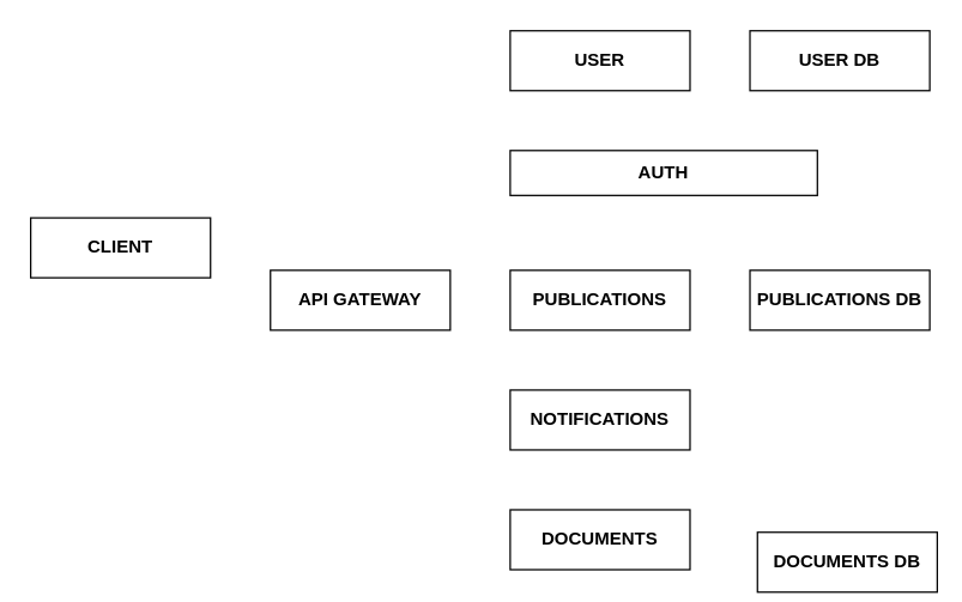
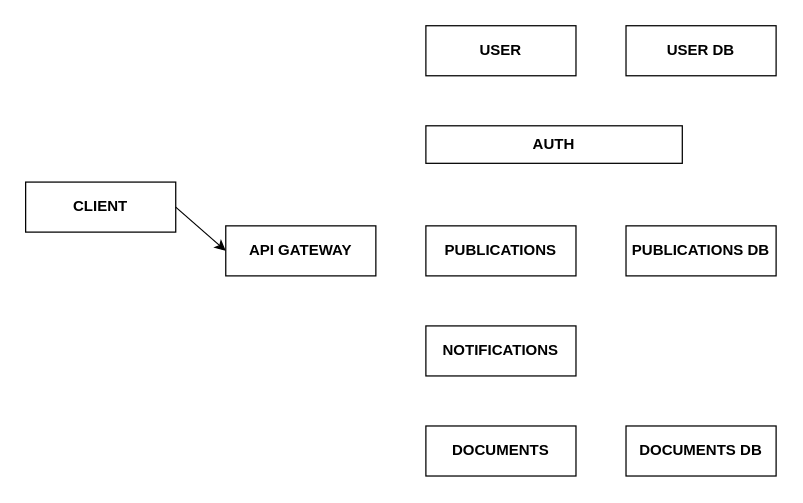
  <mxCell id="0" />
  <mxCell id="1" parent="0" />
  <mxCell id="2" value="&lt;b&gt;CLIENT&lt;/b&gt;" style="rounded=0;whiteSpace=wrap;html=1;" vertex="1" parent="1"><mxGeometry x="20" y="145" width="120" height="40" as="geometry" /></mxCell>
  <mxCell id="3" value="&lt;b&gt;API GATEWAY&lt;/b&gt;" style="rounded=0;whiteSpace=wrap;html=1;" vertex="1" parent="1"><mxGeometry x="180" y="180" width="120" height="40" as="geometry" /></mxCell>
  <mxCell id="4" value="&lt;b&gt;USER&lt;/b&gt;" style="rounded=0;whiteSpace=wrap;html=1;" vertex="1" parent="1"><mxGeometry x="340" y="20" width="120" height="40" as="geometry" /></mxCell>
  <mxCell id="5" value="&lt;b&gt;AUTH&lt;/b&gt;" style="rounded=0;whiteSpace=wrap;html=1;" vertex="1" parent="1"><mxGeometry x="340" y="100" width="205" height="30" as="geometry" /></mxCell>
  <mxCell id="6" value="&lt;b&gt;PUBLICATIONS&lt;/b&gt;" style="rounded=0;whiteSpace=wrap;html=1;" vertex="1" parent="1"><mxGeometry x="340" y="180" width="120" height="40" as="geometry" /></mxCell>
  <mxCell id="7" value="&lt;b&gt;NOTIFICATIONS&lt;/b&gt;" style="rounded=0;whiteSpace=wrap;html=1;" vertex="1" parent="1"><mxGeometry x="340" y="260" width="120" height="40" as="geometry" /></mxCell>
  <mxCell id="8" value="&lt;b&gt;DOCUMENTS&lt;/b&gt;" style="rounded=0;whiteSpace=wrap;html=1;" vertex="1" parent="1"><mxGeometry x="340" y="340" width="120" height="40" as="geometry" /></mxCell>
+ <mxCell id="9" value="" style="endArrow=classic;html=1;rounded=0;exitX=1;exitY=0.5;exitDx=0;exitDy=0;entryX=0;entryY=0.5;entryDx=0;entryDy=0;" edge="1" parent="1" source="2" target="3"><mxGeometry width="50" height="50" relative="1" as="geometry"><mxPoint x="360" y="210" as="sourcePoint" /><mxPoint x="410" y="160" as="targetPoint" /></mxGeometry></mxCell>
  <mxCell id="10" value="&lt;b&gt;USER DB&lt;/b&gt;" style="rounded=0;whiteSpace=wrap;html=1;" vertex="1" parent="1"><mxGeometry x="500" y="20" width="120" height="40" as="geometry" /></mxCell>
  <mxCell id="11" value="&lt;b&gt;PUBLICATIONS&lt;/b&gt;&lt;b&gt;&amp;nbsp;DB&lt;/b&gt;" style="rounded=0;whiteSpace=wrap;html=1;" vertex="1" parent="1"><mxGeometry x="500" y="180" width="120" height="40" as="geometry" /></mxCell>
- <mxCell id="12" value="&lt;b&gt;DOCUMENTS DB&lt;/b&gt;" style="rounded=0;whiteSpace=wrap;html=1;" vertex="1" parent="1"><mxGeometry x="505" y="355" width="120" height="40" as="geometry" /></mxCell>
+ <mxCell id="12" value="&lt;b&gt;DOCUMENTS DB&lt;/b&gt;" style="rounded=0;whiteSpace=wrap;html=1;" vertex="1" parent="1"><mxGeometry x="500" y="340" width="120" height="40" as="geometry" /></mxCell>
